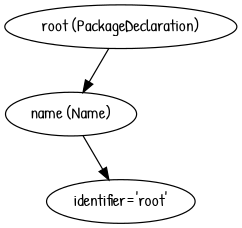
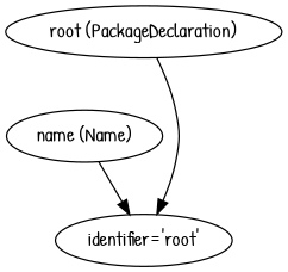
  digraph {
    fontname="Patrick Hand"
    node [fontname="Patrick Hand"]
    edge [fontname="Patrick Hand"]
    n1 [label="root (PackageDeclaration)"]
    n2 [label="name (Name)"]
    n3 [label="identifier='root'"]
-   n1 -> n2
+   n1 -> n3
    n2 -> n3
  }
